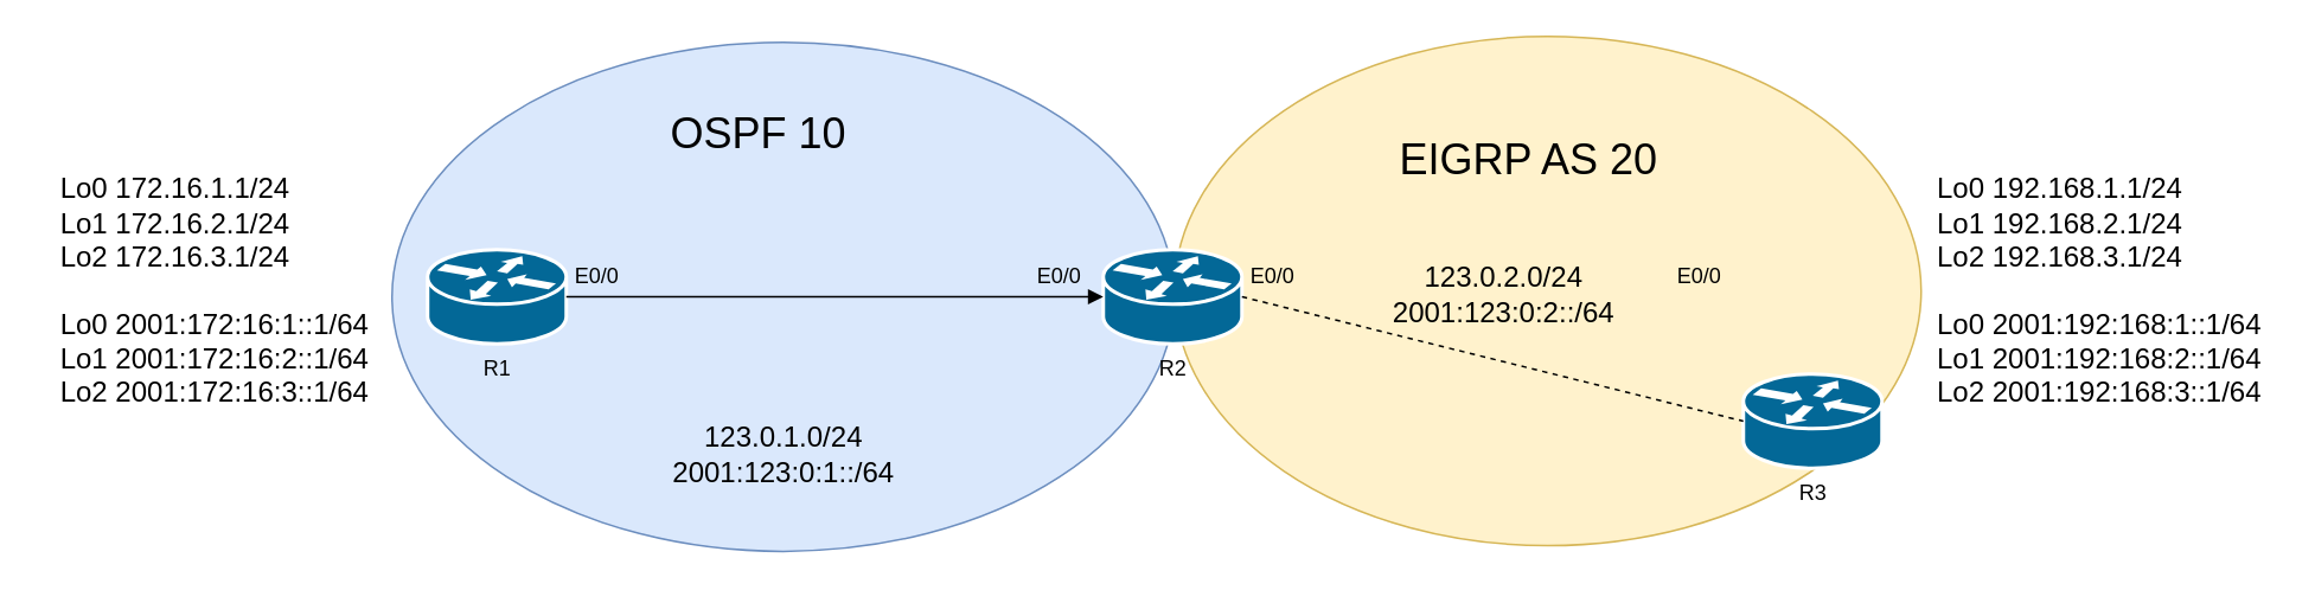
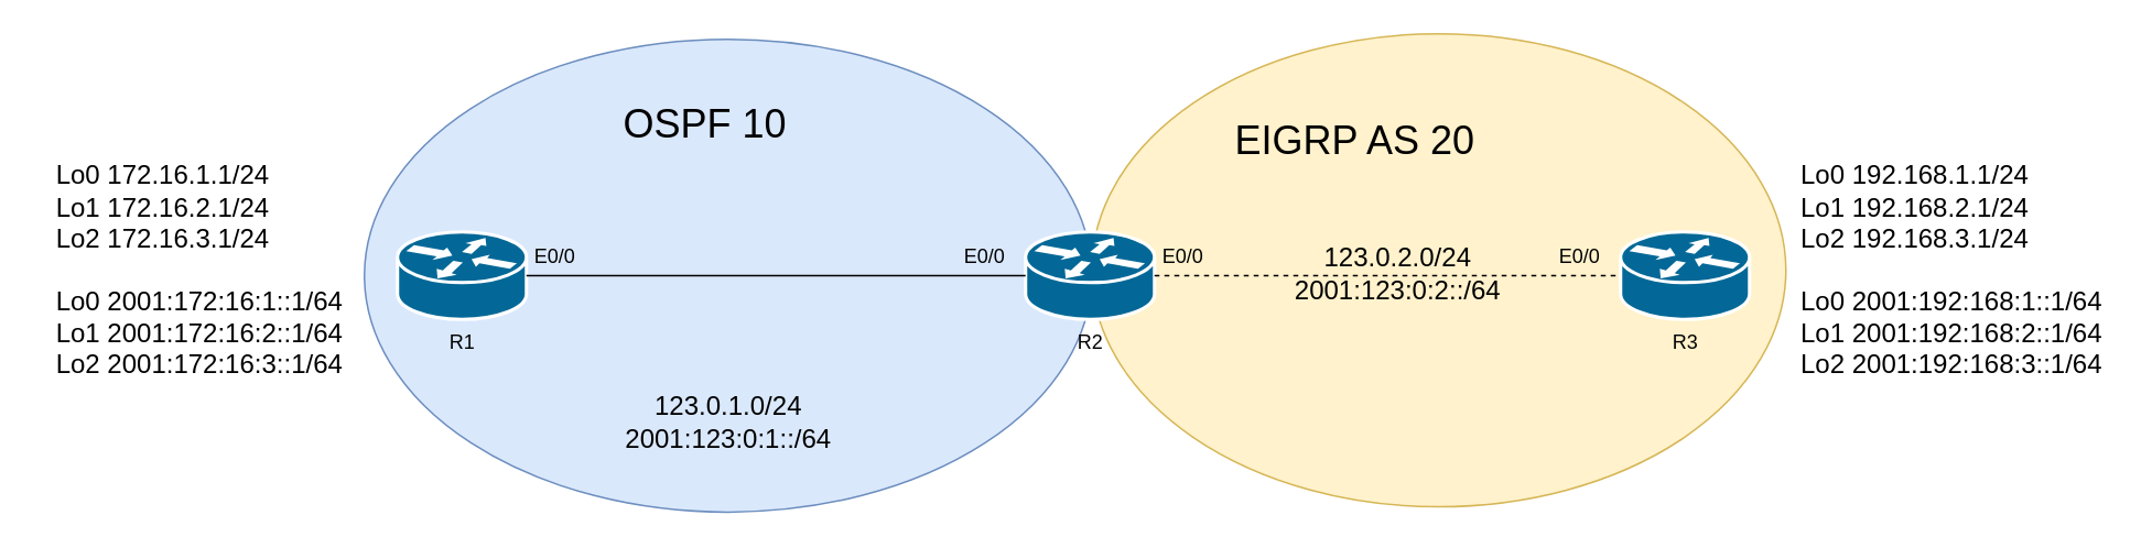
  <mxCell id="0" />
  <mxCell id="1" parent="0" />
  <mxCell id="2" value="" style="ellipse;whiteSpace=wrap;html=1;fillColor=#fff2cc;strokeColor=#d6b656;" vertex="1" parent="1"><mxGeometry x="660" y="20" width="420" height="286.5" as="geometry" /></mxCell>
  <mxCell id="3" value="" style="ellipse;whiteSpace=wrap;html=1;fillColor=#dae8fc;strokeColor=#6c8ebf;" vertex="1" parent="1"><mxGeometry x="220" y="23.25" width="440" height="286.5" as="geometry" /></mxCell>
  <mxCell id="4" value="R2" style="shape=mxgraph.cisco.routers.router;sketch=0;html=1;pointerEvents=1;dashed=0;fillColor=#036897;strokeColor=#ffffff;strokeWidth=2;verticalLabelPosition=bottom;verticalAlign=top;align=center;outlineConnect=0;" vertex="1" parent="1"><mxGeometry x="620" y="140" width="78" height="53" as="geometry" /></mxCell>
- <mxCell id="5" value="R3" style="shape=mxgraph.cisco.routers.router;sketch=0;html=1;pointerEvents=1;dashed=0;fillColor=#036897;strokeColor=#ffffff;strokeWidth=2;verticalLabelPosition=bottom;verticalAlign=top;align=center;outlineConnect=0;" vertex="1" parent="1"><mxGeometry x="980" y="210" width="78" height="53" as="geometry" /></mxCell>
+ <mxCell id="5" value="R3" style="shape=mxgraph.cisco.routers.router;sketch=0;html=1;pointerEvents=1;dashed=0;fillColor=#036897;strokeColor=#ffffff;strokeWidth=2;verticalLabelPosition=bottom;verticalAlign=top;align=center;outlineConnect=0;" vertex="1" parent="1"><mxGeometry x="980" y="140" width="78" height="53" as="geometry" /></mxCell>
  <mxCell id="6" value="R1" style="shape=mxgraph.cisco.routers.router;sketch=0;html=1;pointerEvents=1;dashed=0;fillColor=#036897;strokeColor=#ffffff;strokeWidth=2;verticalLabelPosition=bottom;verticalAlign=top;align=center;outlineConnect=0;" vertex="1" parent="1"><mxGeometry x="240" y="140" width="78" height="53" as="geometry" /></mxCell>
- <mxCell id="7" value="" style="endArrow=block;html=1;rounded=0;exitX=1;exitY=0.5;exitDx=0;exitDy=0;exitPerimeter=0;entryX=0;entryY=0.5;entryDx=0;entryDy=0;entryPerimeter=0;" edge="1" parent="1" source="6" target="4"><mxGeometry width="50" height="50" relative="1" as="geometry"><mxPoint x="630" y="190" as="sourcePoint" /><mxPoint x="680" y="140" as="targetPoint" /></mxGeometry></mxCell>
+ <mxCell id="7" value="" style="endArrow=none;html=1;rounded=0;exitX=1;exitY=0.5;exitDx=0;exitDy=0;exitPerimeter=0;entryX=0;entryY=0.5;entryDx=0;entryDy=0;entryPerimeter=0;" edge="1" parent="1" source="6" target="4"><mxGeometry width="50" height="50" relative="1" as="geometry"><mxPoint x="630" y="190" as="sourcePoint" /><mxPoint x="680" y="140" as="targetPoint" /></mxGeometry></mxCell>
  <mxCell id="8" value="" style="endArrow=none;html=1;rounded=0;exitX=1;exitY=0.5;exitDx=0;exitDy=0;exitPerimeter=0;entryX=0;entryY=0.5;entryDx=0;entryDy=0;entryPerimeter=0;dashed=1;" edge="1" parent="1" source="4" target="5"><mxGeometry width="50" height="50" relative="1" as="geometry"><mxPoint x="278" y="177" as="sourcePoint" /><mxPoint x="630" y="177" as="targetPoint" /></mxGeometry></mxCell>
  <mxCell id="9" value="&lt;font style=&quot;font-size: 24px;&quot;&gt;OSPF 10&amp;nbsp;&lt;/font&gt;" style="text;html=1;align=left;verticalAlign=middle;resizable=0;points=[];autosize=1;strokeColor=none;fillColor=none;" vertex="1" parent="1"><mxGeometry x="375" y="55" width="130" height="40" as="geometry" /></mxCell>
- <mxCell id="10" value="&lt;font style=&quot;font-size: 24px;&quot;&gt;EIGRP AS 20&lt;/font&gt;" style="text;html=1;align=left;verticalAlign=middle;resizable=0;points=[];autosize=1;strokeColor=none;fillColor=none;" vertex="1" parent="1"><mxGeometry x="785" y="70" width="170" height="40" as="geometry" /></mxCell>
+ <mxCell id="10" value="&lt;font style=&quot;font-size: 24px;&quot;&gt;EIGRP AS 20&lt;/font&gt;" style="text;html=1;align=left;verticalAlign=middle;resizable=0;points=[];autosize=1;strokeColor=none;fillColor=none;" vertex="1" parent="1"><mxGeometry x="745" y="65" width="170" height="40" as="geometry" /></mxCell>
  <mxCell id="11" value="E0/0" style="text;html=1;align=center;verticalAlign=middle;resizable=0;points=[];autosize=1;strokeColor=none;fillColor=none;" vertex="1" parent="1"><mxGeometry x="310" y="140" width="50" height="30" as="geometry" /></mxCell>
  <mxCell id="12" value="E0/0" style="text;html=1;align=center;verticalAlign=middle;resizable=0;points=[];autosize=1;strokeColor=none;fillColor=none;" vertex="1" parent="1"><mxGeometry x="570" y="140" width="50" height="30" as="geometry" /></mxCell>
  <mxCell id="13" value="E0/0" style="text;html=1;align=center;verticalAlign=middle;resizable=0;points=[];autosize=1;strokeColor=none;fillColor=none;" vertex="1" parent="1"><mxGeometry x="690" y="140" width="50" height="30" as="geometry" /></mxCell>
  <mxCell id="14" value="E0/0" style="text;html=1;align=center;verticalAlign=middle;resizable=0;points=[];autosize=1;strokeColor=none;fillColor=none;" vertex="1" parent="1"><mxGeometry x="930" y="140" width="50" height="30" as="geometry" /></mxCell>
  <mxCell id="15" value="&lt;font style=&quot;font-size: 16px;&quot;&gt;123.0.1.0/24&lt;br&gt;2001:123:0:1::/64&lt;br&gt;&lt;/font&gt;" style="text;html=1;align=center;verticalAlign=middle;resizable=0;points=[];autosize=1;strokeColor=none;fillColor=none;" vertex="1" parent="1"><mxGeometry x="365" y="230" width="150" height="50" as="geometry" /></mxCell>
  <mxCell id="16" value="&lt;font style=&quot;font-size: 16px;&quot;&gt;123.0.2.0/24&lt;br&gt;2001:123:0:2::/64&lt;br&gt;&lt;/font&gt;" style="text;html=1;align=center;verticalAlign=middle;resizable=0;points=[];autosize=1;strokeColor=none;fillColor=none;" vertex="1" parent="1"><mxGeometry x="770" y="140" width="150" height="50" as="geometry" /></mxCell>
  <mxCell id="17" value="&lt;div style=&quot;text-align: left;&quot;&gt;&lt;span style=&quot;font-size: 16px; background-color: initial;&quot;&gt;Lo0 172.16.1.1/24&lt;/span&gt;&lt;/div&gt;&lt;font style=&quot;&quot;&gt;&lt;div style=&quot;font-size: 16px; text-align: left;&quot;&gt;&lt;span style=&quot;background-color: initial;&quot;&gt;Lo1 172.16.2.1/24&lt;/span&gt;&lt;/div&gt;&lt;div style=&quot;font-size: 16px; text-align: left;&quot;&gt;&lt;span style=&quot;background-color: initial;&quot;&gt;Lo2 172.16.3.1/24&lt;/span&gt;&lt;/div&gt;&lt;div style=&quot;text-align: left;&quot;&gt;&lt;span style=&quot;font-size: 16px;&quot;&gt;&lt;br&gt;&lt;/span&gt;&lt;/div&gt;&lt;span style=&quot;font-size: 16px;&quot;&gt;&lt;div style=&quot;text-align: left;&quot;&gt;&lt;span style=&quot;background-color: initial;&quot;&gt;Lo0 2001:172:16:1::1/64&lt;/span&gt;&lt;/div&gt;&lt;/span&gt;&lt;span style=&quot;font-size: 16px;&quot;&gt;&lt;div style=&quot;text-align: left;&quot;&gt;&lt;span style=&quot;background-color: initial;&quot;&gt;Lo1 2001:172:16:2::1/64&lt;/span&gt;&lt;/div&gt;&lt;/span&gt;&lt;span style=&quot;font-size: 16px;&quot;&gt;&lt;div style=&quot;text-align: left;&quot;&gt;&lt;span style=&quot;background-color: initial;&quot;&gt;Lo2 2001:172:16:3::1/64&lt;/span&gt;&lt;/div&gt;&lt;/span&gt;&lt;/font&gt;" style="text;html=1;align=center;verticalAlign=middle;resizable=0;points=[];autosize=1;strokeColor=none;fillColor=none;" vertex="1" parent="1"><mxGeometry x="20" y="88.25" width="200" height="150" as="geometry" /></mxCell>
  <mxCell id="18" value="&lt;div style=&quot;text-align: left;&quot;&gt;&lt;span style=&quot;font-size: 16px; background-color: initial;&quot;&gt;Lo0 192.168.1.1/24&lt;/span&gt;&lt;/div&gt;&lt;font style=&quot;&quot;&gt;&lt;div style=&quot;font-size: 16px; text-align: left;&quot;&gt;&lt;span style=&quot;background-color: initial;&quot;&gt;Lo1 192.168.2.1/24&lt;/span&gt;&lt;/div&gt;&lt;div style=&quot;font-size: 16px; text-align: left;&quot;&gt;&lt;span style=&quot;background-color: initial;&quot;&gt;Lo2 192.168.3.1/24&lt;/span&gt;&lt;/div&gt;&lt;div style=&quot;text-align: left;&quot;&gt;&lt;span style=&quot;font-size: 16px;&quot;&gt;&lt;br&gt;&lt;/span&gt;&lt;/div&gt;&lt;span style=&quot;font-size: 16px;&quot;&gt;&lt;div style=&quot;text-align: left;&quot;&gt;&lt;span style=&quot;background-color: initial;&quot;&gt;Lo0 2001:192:168:1::1/64&lt;/span&gt;&lt;/div&gt;&lt;/span&gt;&lt;span style=&quot;font-size: 16px;&quot;&gt;&lt;div style=&quot;text-align: left;&quot;&gt;&lt;span style=&quot;background-color: initial;&quot;&gt;Lo1 2001:192:168:2::1/64&lt;/span&gt;&lt;/div&gt;&lt;/span&gt;&lt;span style=&quot;font-size: 16px;&quot;&gt;&lt;div style=&quot;text-align: left;&quot;&gt;&lt;span style=&quot;background-color: initial;&quot;&gt;Lo2 2001:192:168:3::1/64&lt;/span&gt;&lt;/div&gt;&lt;/span&gt;&lt;/font&gt;" style="text;html=1;align=center;verticalAlign=middle;resizable=0;points=[];autosize=1;strokeColor=none;fillColor=none;" vertex="1" parent="1"><mxGeometry x="1080" y="88.25" width="200" height="150" as="geometry" /></mxCell>
